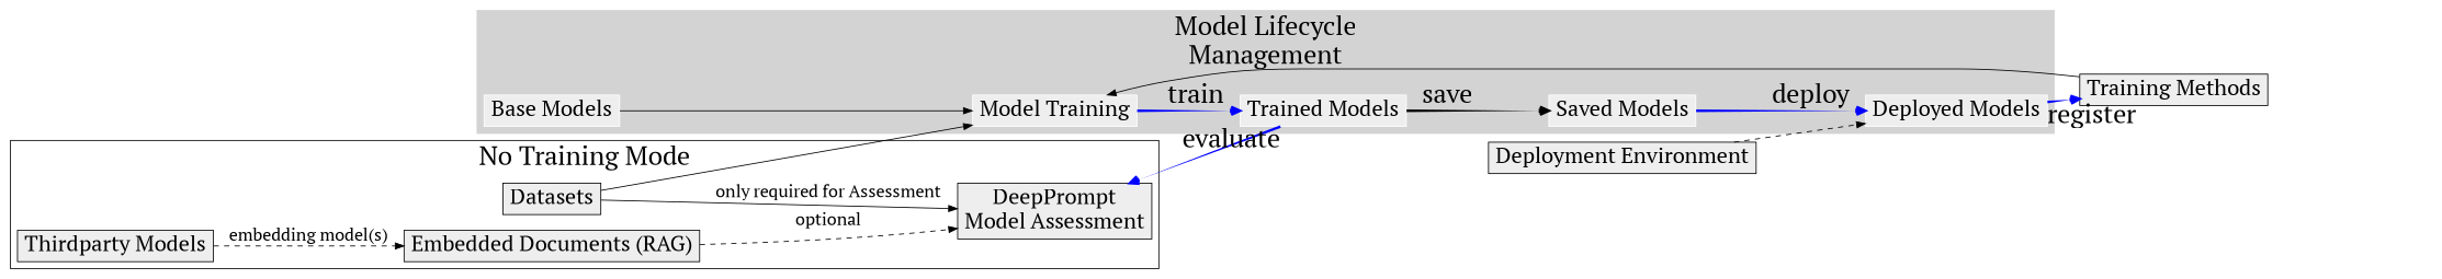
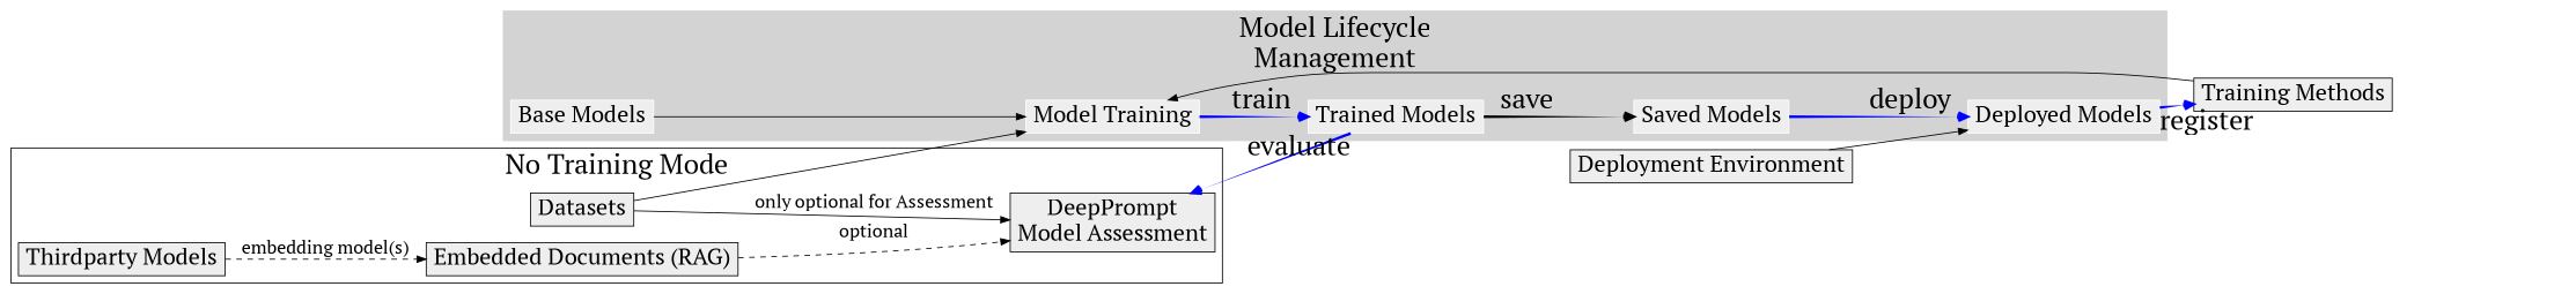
  digraph {
    fontname="PT Serif"
    rankdir=LR
    splines=spline
    node [color=black fillcolor="#eeeeee" fontname="PT Serif" fontsize=25 shape=box style=filled]
    edge [fontname="PT Serif" fontsize=20]
    n1 [label="Embedded Documents (RAG)" width=0.3]
    n2 [label="DeepPrompt\nModel Assessment" width=0.3]
    n3 [label="Thirdparty Models" width=0.3]
    n4 [label=Datasets width=0.3]
    n5 [color=white label="Base Models" width=0.3]
    n6 [color=white label="Model Training" width=0.3]
    n7 [color=white label="Trained Models" width=0.3]
    n8 [color=white label="Saved Models" width=0.3]
    n9 [color=white label="Deployed Models" width=0.3]
    n10 [label="Training Methods" style="filled,solid" width=0.3]
    n11 [label="Deployment Environment" style="filled,solid" width=0.3]
    subgraph cluster_1 {
      fontsize=30
      label="No Training Mode"
      n1
      n2
      n3
      n4
    }
    subgraph cluster_2 {
      color=lightgrey
      fontsize=30
      label="Model Lifecycle\nManagement"
      style=filled
      n5
      n6
      n7
      n8
      n9
    }
    n1 -> n2 [label=optional style=dashed]
    n3 -> n1 [label="embedding model(s)" style=dashed]
-   n4 -> n2 [label="only required for Assessment"]
+   n4 -> n2 [label="only optional for Assessment"]
    n4 -> n6
    n5 -> n6
    n6 -> n7 [arrowhead=vee color=blue fontsize=30 label=train penwidth=3 style="bold,tapered"]
    n7 -> n2 [arrowhead=vee color=blue fontsize=30 labelangle=35 labeldistance=4 penwidth=3 style="bold,tapered" taillabel=evaluate]
    n7 -> n8 [arrowhead=vee color=black fontsize=30 label=save penwidth=3 style="bold,tapered"]
    n8 -> n9 [arrowhead=vee color=blue fontsize=30 label=deploy penwidth=3 style="bold,tapered"]
    n9 -> n10 [arrowhead=vee color=blue fontsize=30 labelangle=3 labeldistance=40 penwidth=3 style="bold,tapered" taillabel=register]
    n10 -> n6
-   n11 -> n9 [style=dashed]
+   n11 -> n9
  }
